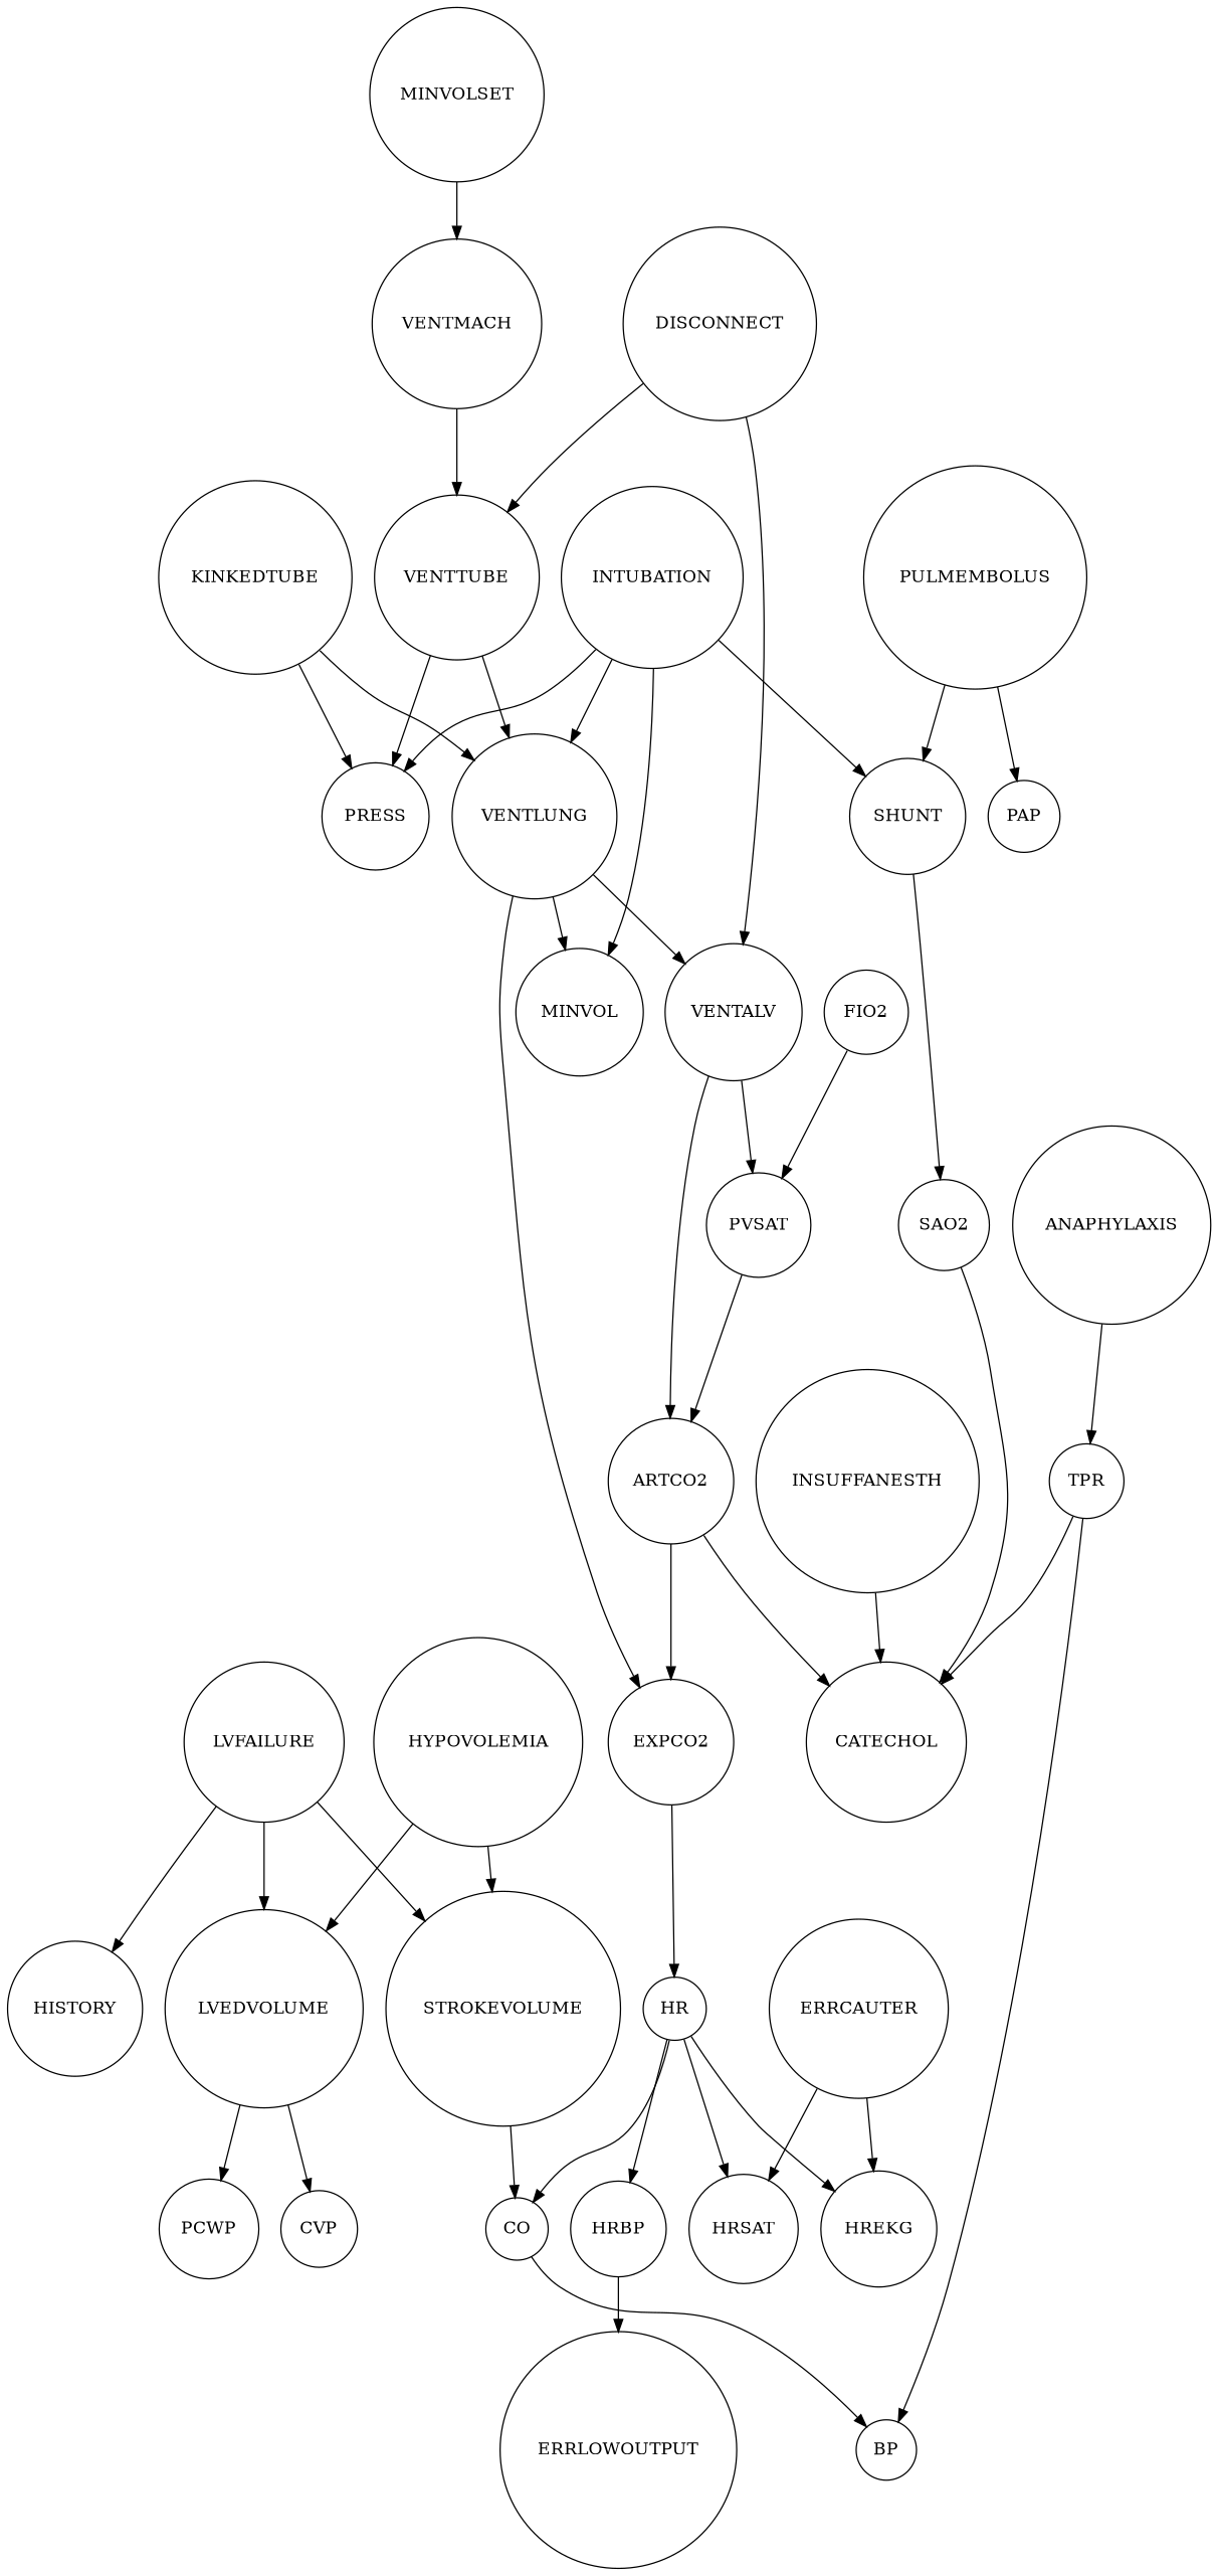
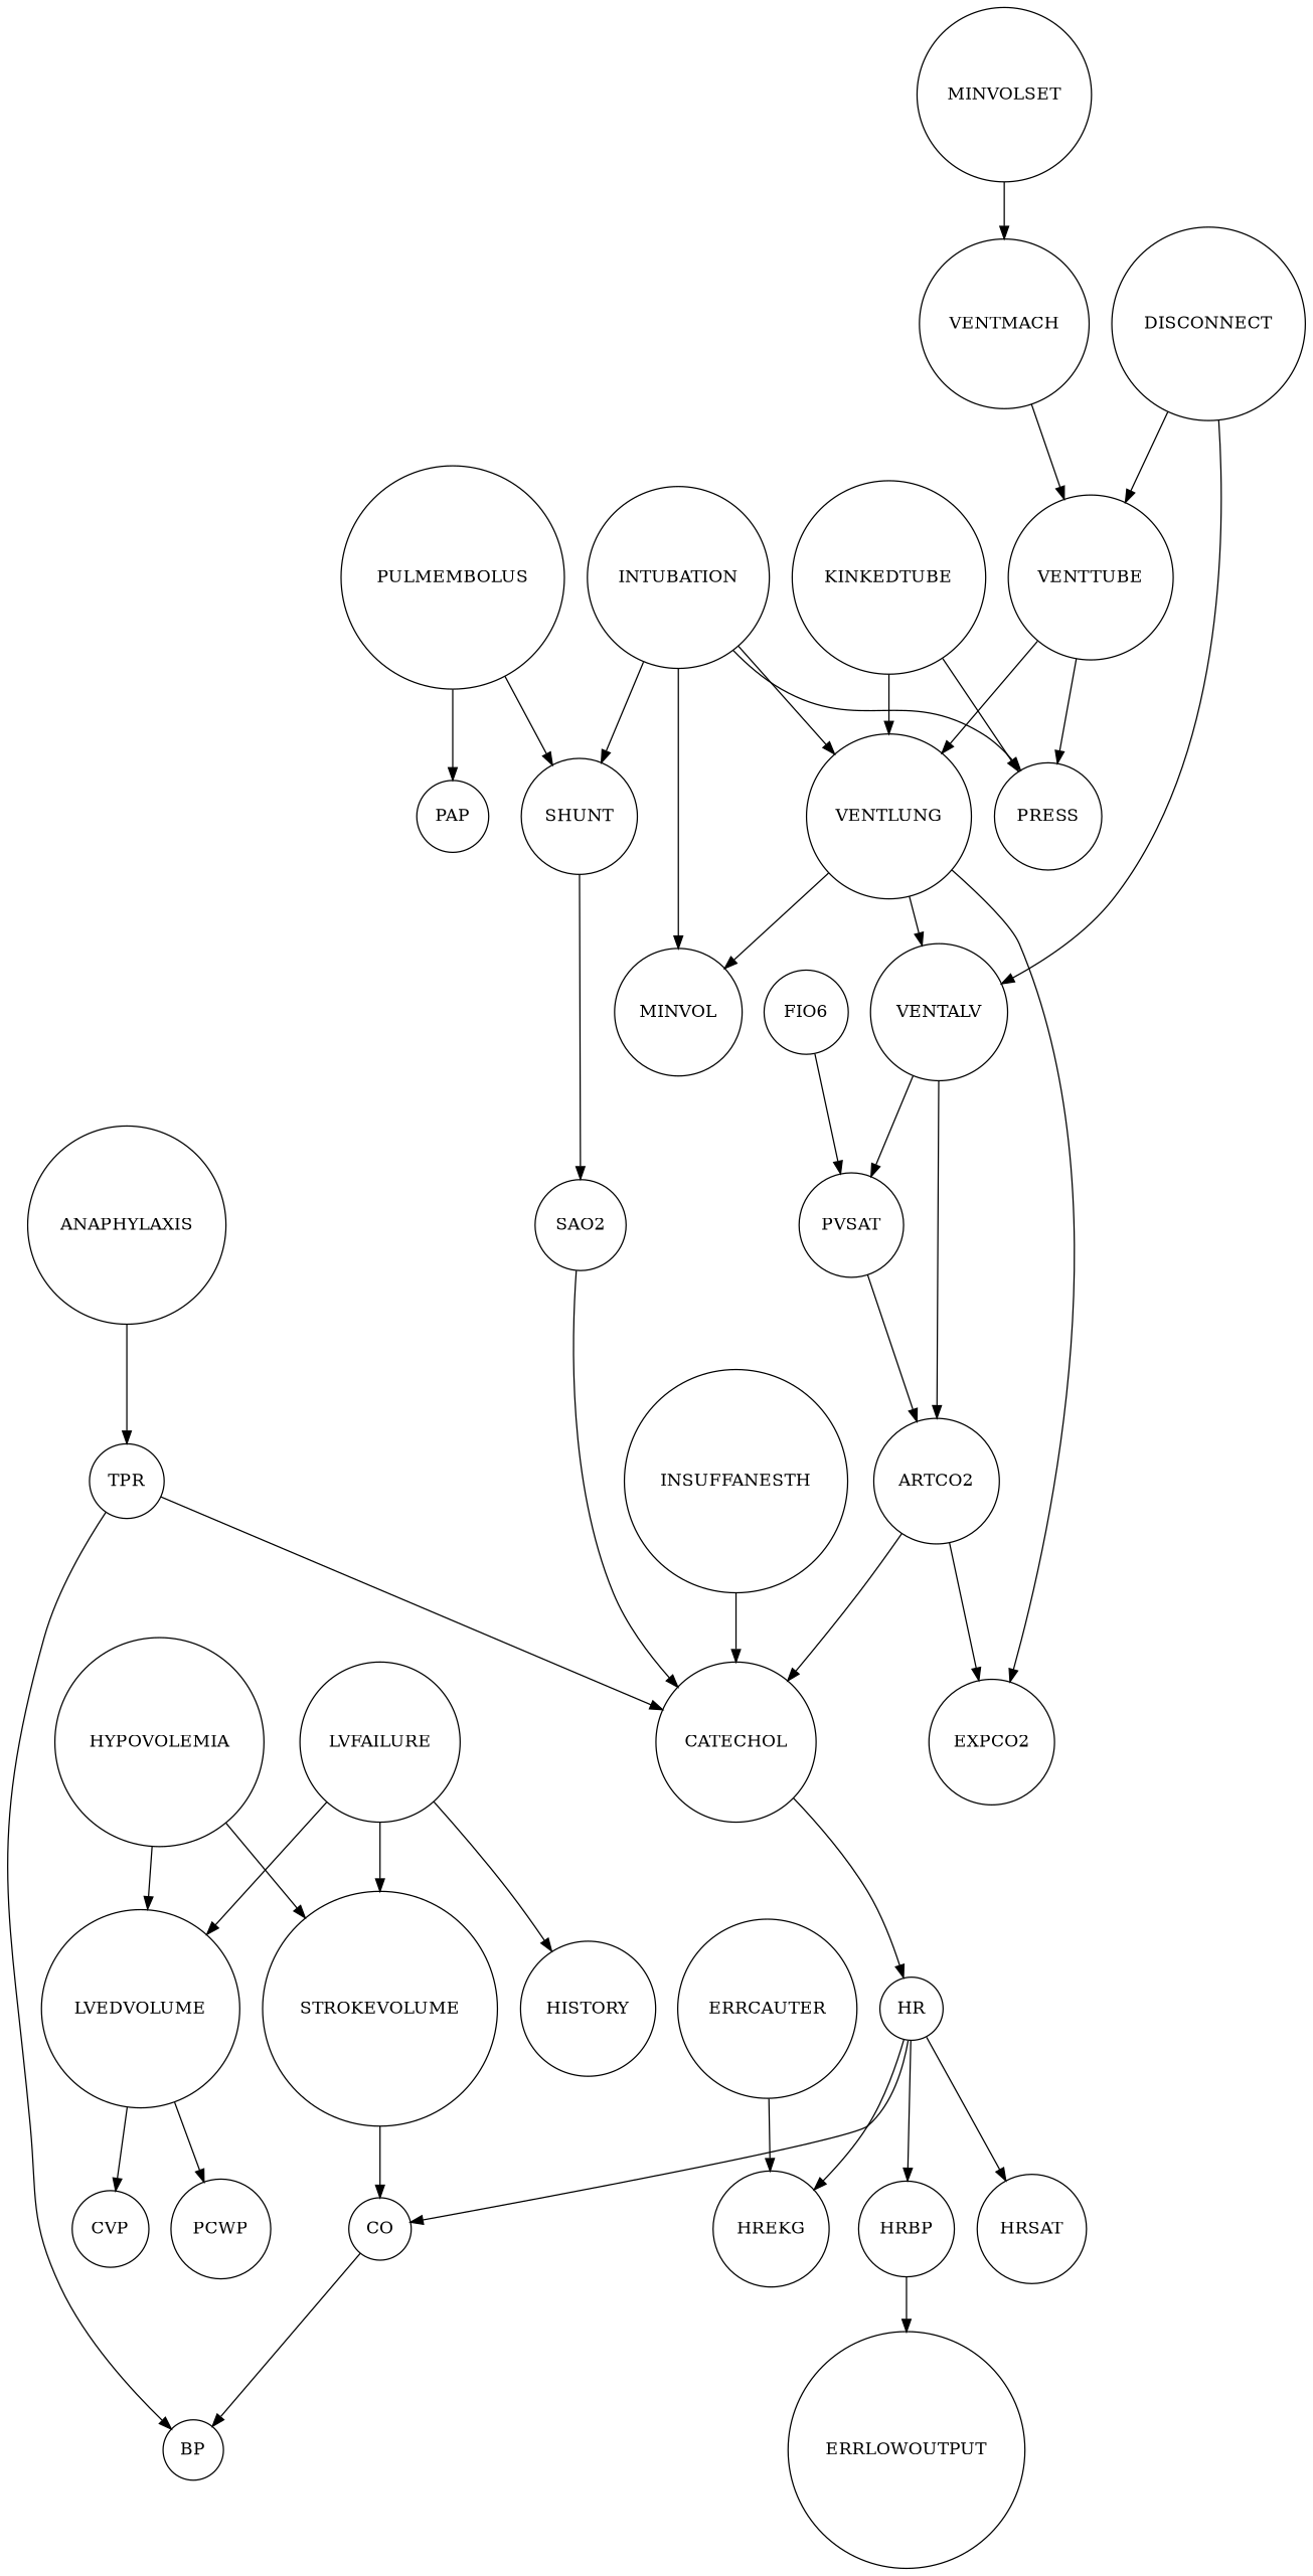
  digraph {
    rankdir=TD
    node [shape=circle]
    HYPOVOLEMIA
    LVEDVOLUME
    STROKEVOLUME
    CVP
    PCWP
    CO
    LVFAILURE
    HISTORY
    HRBP
    ERRLOWOUTPUT
    ERRCAUTER
    HREKG
    HRSAT
    INSUFFANESTH
    CATECHOL
    HR
    ANAPHYLAXIS
    TPR
    BP
    KINKEDTUBE
    PRESS
    VENTLUNG
    MINVOL
    VENTALV
    EXPCO2
-   FIO2
+   FIO2 [label=FIO6]
    PVSAT
    ARTCO2
    PULMEMBOLUS
    PAP
    SHUNT
    SAO2
    INTUBATION
    DISCONNECT
    VENTTUBE
    MINVOLSET
    VENTMACH
    HYPOVOLEMIA -> LVEDVOLUME
    HYPOVOLEMIA -> STROKEVOLUME
    LVEDVOLUME -> CVP
    LVEDVOLUME -> PCWP
    STROKEVOLUME -> CO
    CO -> BP
    LVFAILURE -> LVEDVOLUME
    LVFAILURE -> STROKEVOLUME
    LVFAILURE -> HISTORY
    HRBP -> ERRLOWOUTPUT
    ERRCAUTER -> HREKG
-   ERRCAUTER -> HRSAT
    INSUFFANESTH -> CATECHOL
-   EXPCO2 -> HR
+   CATECHOL -> HR
    HR -> CO
    HR -> HRBP
    HR -> HREKG
    HR -> HRSAT
    ANAPHYLAXIS -> TPR
    TPR -> CATECHOL
    TPR -> BP
    KINKEDTUBE -> PRESS
    KINKEDTUBE -> VENTLUNG
    VENTLUNG -> MINVOL
    VENTLUNG -> VENTALV
    VENTLUNG -> EXPCO2
    VENTALV -> PVSAT
    VENTALV -> ARTCO2
    FIO2 -> PVSAT
    PVSAT -> ARTCO2
    ARTCO2 -> CATECHOL
    ARTCO2 -> EXPCO2
    PULMEMBOLUS -> PAP
    PULMEMBOLUS -> SHUNT
    SHUNT -> SAO2
    SAO2 -> CATECHOL
    INTUBATION -> PRESS
    INTUBATION -> VENTLUNG
    INTUBATION -> MINVOL
    INTUBATION -> SHUNT
    DISCONNECT -> VENTALV
    DISCONNECT -> VENTTUBE
    VENTTUBE -> PRESS
    VENTTUBE -> VENTLUNG
    MINVOLSET -> VENTMACH
    VENTMACH -> VENTTUBE
  }
